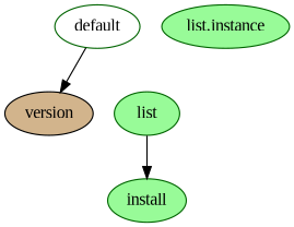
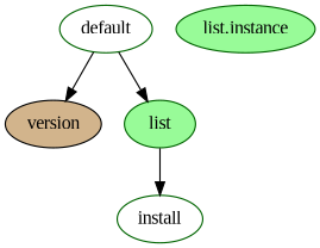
  digraph {
    fontname="Liberation Serif"
    node [color=darkgreen fillcolor=white fontname="Liberation Serif" style=filled]
    edge [fontname="Liberation Serif"]
    n1 [label=default]
    n2 [color=black fillcolor=tan label=version]
    n3 [fillcolor=palegreen label=list]
-   n4 [fillcolor=palegreen label=install]
+   n4 [label=install]
    n5 [fillcolor=palegreen label="list.instance"]
    n1 -> n2
+   n1 -> n3
    n3 -> n4
  }
